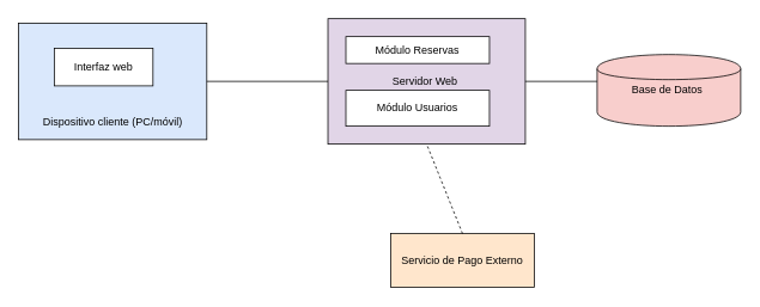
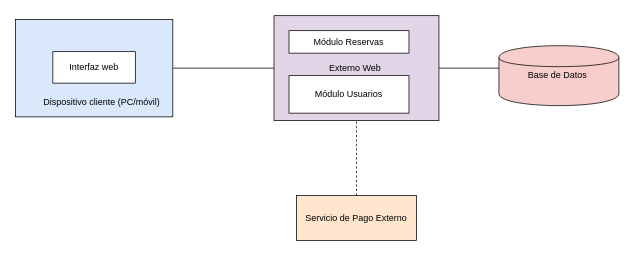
  <mxCell id="0" />
  <mxCell id="1" parent="0" />
  <mxCell id="2" value="" style="shape=rect;whiteSpace=wrap;html=1;fillColor=#DAE8FC;" vertex="1" parent="1"><mxGeometry x="20" y="25" width="210" height="130" as="geometry" /></mxCell>
- <mxCell id="3" value="Interfaz web" style="component;whiteSpace=wrap;html=1;" vertex="1" parent="2"><mxGeometry x="40" y="28" width="110" height="42" as="geometry" /></mxCell>
- <mxCell id="4" value="Dispositivo cliente (PC/móvil)" style="text;html=1;align=center;verticalAlign=middle;resizable=0;points=[];autosize=1;strokeColor=none;fillColor=none;" vertex="1" parent="2"><mxGeometry x="15" y="95" width="180" height="30" as="geometry" /></mxCell>
- <mxCell id="5" value="Servidor Web&amp;nbsp;" style="shape=rect;whiteSpace=wrap;html=1;fillColor=#E1D5E7;" vertex="1" parent="1"><mxGeometry x="365" y="20" width="220" height="140" as="geometry" /></mxCell>
+ <mxCell id="3" value="Interfaz web" style="component;whiteSpace=wrap;html=1;" vertex="1" parent="2"><mxGeometry x="50" y="43" width="110" height="42" as="geometry" /></mxCell>
+ <mxCell id="4" value="Dispositivo cliente (PC/móvil)" style="text;html=1;align=center;verticalAlign=middle;resizable=0;points=[];autosize=1;strokeColor=none;fillColor=none;" vertex="1" parent="2"><mxGeometry x="25" y="95" width="180" height="30" as="geometry" /></mxCell>
+ <mxCell id="5" value="Externo Web&amp;nbsp;" style="shape=rect;whiteSpace=wrap;html=1;fillColor=#E1D5E7;" vertex="1" parent="1"><mxGeometry x="365" y="20" width="220" height="140" as="geometry" /></mxCell>
  <mxCell id="6" value="Módulo Reservas" style="component;whiteSpace=wrap;html=1;" vertex="1" parent="5"><mxGeometry x="20" y="20" width="160" height="30" as="geometry" /></mxCell>
- <mxCell id="7" value="Módulo Usuarios" style="component;whiteSpace=wrap;html=1;" vertex="1" parent="5"><mxGeometry x="20" y="80" width="160" height="40" as="geometry" /></mxCell>
+ <mxCell id="7" value="Módulo Usuarios" style="component;whiteSpace=wrap;html=1;" vertex="1" parent="5"><mxGeometry x="20" y="80" width="160" height="50" as="geometry" /></mxCell>
  <mxCell id="8" value="Base de Datos&amp;nbsp;" style="shape=cylinder;whiteSpace=wrap;html=1;fillColor=#F8CECC;" vertex="1" parent="1"><mxGeometry x="665" y="60" width="160" height="80" as="geometry" /></mxCell>
- <mxCell id="9" value="Servicio de Pago Externo" style="shape=rect;whiteSpace=wrap;html=1;fillColor=#FFE6CC;" vertex="1" parent="1"><mxGeometry x="435" y="260" width="160" height="60" as="geometry" /></mxCell>
+ <mxCell id="9" value="Servicio de Pago Externo" style="shape=rect;whiteSpace=wrap;html=1;fillColor=#FFE6CC;" vertex="1" parent="1"><mxGeometry x="395" y="260" width="160" height="60" as="geometry" /></mxCell>
  <mxCell id="10" value="" style="endArrow=none;html=1;rounded=0;entryX=0;entryY=0.5;entryDx=0;entryDy=0;exitX=1;exitY=0.5;exitDx=0;exitDy=0;" edge="1" parent="1" source="2" target="5"><mxGeometry width="50" height="50" relative="1" as="geometry"><mxPoint x="265" y="115" as="sourcePoint" /><mxPoint x="315" y="65" as="targetPoint" /></mxGeometry></mxCell>
  <mxCell id="11" value="" style="endArrow=none;html=1;rounded=0;exitX=1;exitY=0.5;exitDx=0;exitDy=0;" edge="1" parent="1" source="5"><mxGeometry width="50" height="50" relative="1" as="geometry"><mxPoint x="615" y="140" as="sourcePoint" /><mxPoint x="665" y="90" as="targetPoint" /></mxGeometry></mxCell>
  <mxCell id="12" value="" style="endArrow=none;html=1;rounded=0;entryX=0.5;entryY=1;entryDx=0;entryDy=0;exitX=0.5;exitY=0;exitDx=0;exitDy=0;dashed=1;" edge="1" parent="1" source="9" target="5"><mxGeometry width="50" height="50" relative="1" as="geometry"><mxPoint x="425" y="220" as="sourcePoint" /><mxPoint x="475" y="170" as="targetPoint" /></mxGeometry></mxCell>
